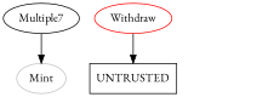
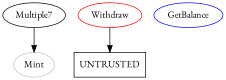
  strict digraph {
    fontname="EB Garamond"
    node [fontname="EB Garamond"]
    edge [fontname="EB Garamond"]
    Mint [color=gray]
    n2 [label=Multiple7]
    Withdraw [color=red]
    UNTRUSTED [shape=rectangle]
+   GetBalance [color=blue]
    n2 -> Mint
    Withdraw -> UNTRUSTED
  }
